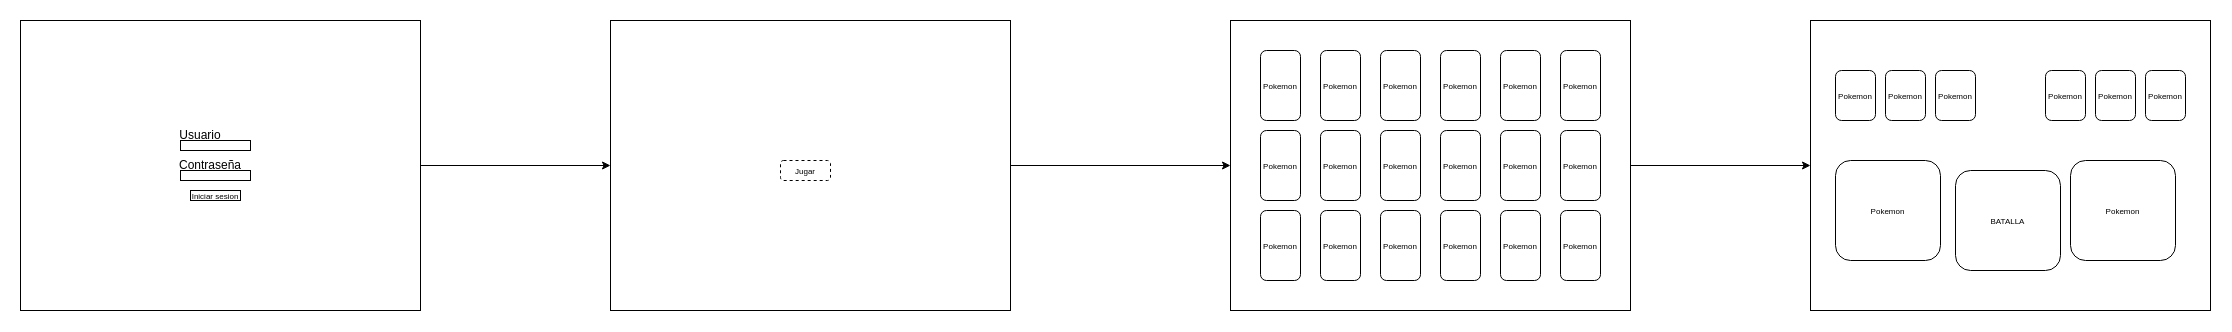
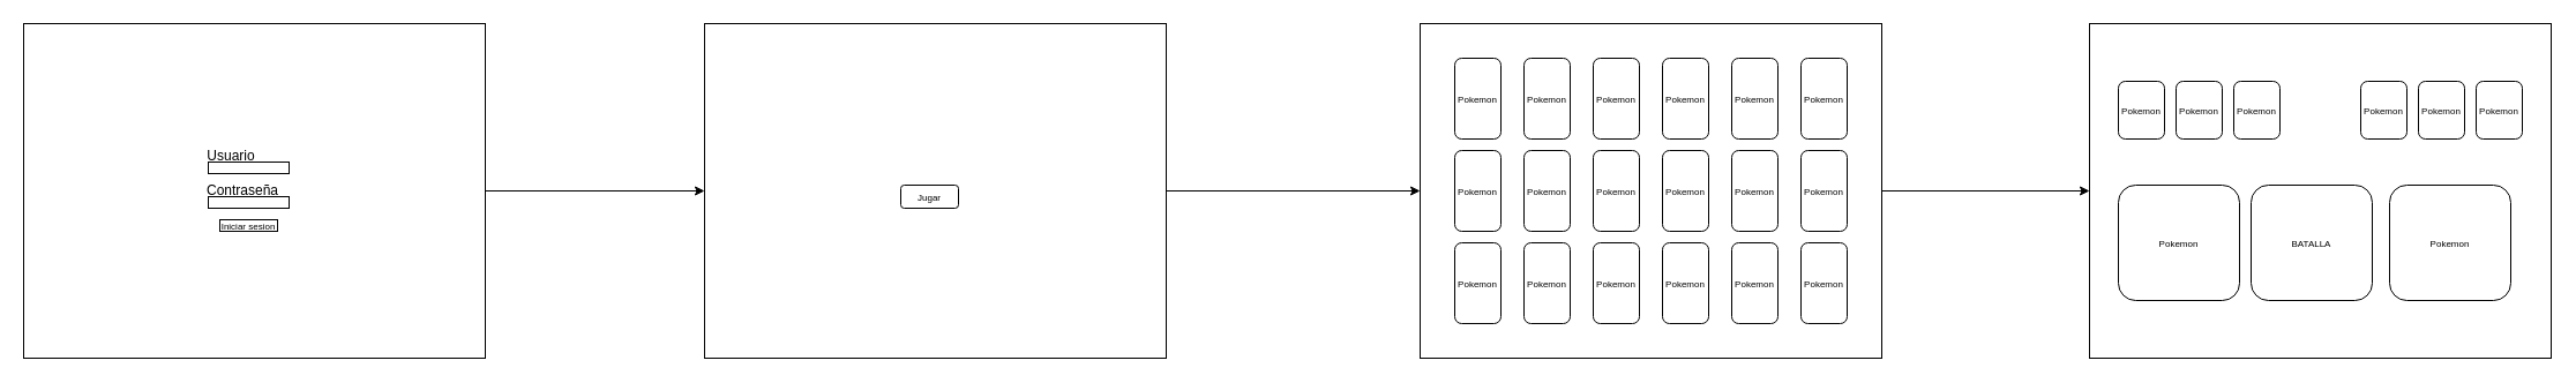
  <mxCell id="0" />
  <mxCell id="1" parent="0" />
  <mxCell id="2" style="edgeStyle=none;html=1;fontSize=8;" edge="1" parent="1" source="3" target="10"><mxGeometry relative="1" as="geometry" /></mxCell>
  <mxCell id="3" value="" style="rounded=0;whiteSpace=wrap;html=1;" vertex="1" parent="1"><mxGeometry x="20" y="20" width="400" height="290" as="geometry" /></mxCell>
  <mxCell id="4" value="Usuario" style="text;html=1;strokeColor=none;fillColor=none;align=center;verticalAlign=middle;whiteSpace=wrap;rounded=0;" vertex="1" parent="1"><mxGeometry x="170" y="120" width="60" height="30" as="geometry" /></mxCell>
  <mxCell id="5" value="" style="rounded=0;whiteSpace=wrap;html=1;" vertex="1" parent="1"><mxGeometry x="180" y="140" width="70" height="10" as="geometry" /></mxCell>
  <mxCell id="6" value="Contraseña" style="text;html=1;strokeColor=none;fillColor=none;align=center;verticalAlign=middle;whiteSpace=wrap;rounded=0;" vertex="1" parent="1"><mxGeometry x="180" y="150" width="60" height="30" as="geometry" /></mxCell>
  <mxCell id="7" value="" style="rounded=0;whiteSpace=wrap;html=1;" vertex="1" parent="1"><mxGeometry x="180" y="170" width="70" height="10" as="geometry" /></mxCell>
  <mxCell id="8" value="&lt;font style=&quot;font-size: 8px;&quot;&gt;Iniciar sesion&lt;/font&gt;" style="rounded=0;whiteSpace=wrap;html=1;" vertex="1" parent="1"><mxGeometry x="190" y="190" width="50" height="10" as="geometry" /></mxCell>
  <mxCell id="9" style="edgeStyle=none;html=1;fontSize=8;" edge="1" parent="1" source="10" target="13"><mxGeometry relative="1" as="geometry" /></mxCell>
  <mxCell id="10" value="" style="rounded=0;whiteSpace=wrap;html=1;" vertex="1" parent="1"><mxGeometry x="610" y="20" width="400" height="290" as="geometry" /></mxCell>
- <mxCell id="11" value="&lt;font style=&quot;font-size: 8px;&quot;&gt;Jugar&lt;br&gt;&lt;/font&gt;" style="rounded=1;whiteSpace=wrap;html=1;dashed=1;" vertex="1" parent="1"><mxGeometry x="780" y="160" width="50" height="20" as="geometry" /></mxCell>
+ <mxCell id="11" value="&lt;font style=&quot;font-size: 8px;&quot;&gt;Jugar&lt;br&gt;&lt;/font&gt;" style="rounded=1;whiteSpace=wrap;html=1;" vertex="1" parent="1"><mxGeometry x="780" y="160" width="50" height="20" as="geometry" /></mxCell>
  <mxCell id="12" style="edgeStyle=none;html=1;fontSize=8;" edge="1" parent="1" source="13" target="32"><mxGeometry relative="1" as="geometry" /></mxCell>
  <mxCell id="13" value="" style="rounded=0;whiteSpace=wrap;html=1;" vertex="1" parent="1"><mxGeometry x="1230" y="20" width="400" height="290" as="geometry" /></mxCell>
  <mxCell id="14" value="&lt;font style=&quot;font-size: 8px;&quot;&gt;Pokemon&lt;br&gt;&lt;/font&gt;" style="rounded=1;whiteSpace=wrap;html=1;" vertex="1" parent="1"><mxGeometry x="1260" y="50" width="40" height="70" as="geometry" /></mxCell>
  <mxCell id="15" value="&lt;font style=&quot;font-size: 8px;&quot;&gt;Pokemon&lt;br&gt;&lt;/font&gt;" style="rounded=1;whiteSpace=wrap;html=1;" vertex="1" parent="1"><mxGeometry x="1320" y="50" width="40" height="70" as="geometry" /></mxCell>
  <mxCell id="16" value="&lt;font style=&quot;font-size: 8px;&quot;&gt;Pokemon&lt;br&gt;&lt;/font&gt;" style="rounded=1;whiteSpace=wrap;html=1;" vertex="1" parent="1"><mxGeometry x="1380" y="50" width="40" height="70" as="geometry" /></mxCell>
  <mxCell id="17" value="&lt;font style=&quot;font-size: 8px;&quot;&gt;Pokemon&lt;br&gt;&lt;/font&gt;" style="rounded=1;whiteSpace=wrap;html=1;" vertex="1" parent="1"><mxGeometry x="1440" y="50" width="40" height="70" as="geometry" /></mxCell>
  <mxCell id="18" value="&lt;font style=&quot;font-size: 8px;&quot;&gt;Pokemon&lt;br&gt;&lt;/font&gt;" style="rounded=1;whiteSpace=wrap;html=1;" vertex="1" parent="1"><mxGeometry x="1500" y="50" width="40" height="70" as="geometry" /></mxCell>
  <mxCell id="19" value="&lt;font style=&quot;font-size: 8px;&quot;&gt;Pokemon&lt;br&gt;&lt;/font&gt;" style="rounded=1;whiteSpace=wrap;html=1;" vertex="1" parent="1"><mxGeometry x="1560" y="50" width="40" height="70" as="geometry" /></mxCell>
  <mxCell id="20" value="&lt;font style=&quot;font-size: 8px;&quot;&gt;Pokemon&lt;br&gt;&lt;/font&gt;" style="rounded=1;whiteSpace=wrap;html=1;" vertex="1" parent="1"><mxGeometry x="1260" y="130" width="40" height="70" as="geometry" /></mxCell>
  <mxCell id="21" value="&lt;font style=&quot;font-size: 8px;&quot;&gt;Pokemon&lt;br&gt;&lt;/font&gt;" style="rounded=1;whiteSpace=wrap;html=1;" vertex="1" parent="1"><mxGeometry x="1320" y="130" width="40" height="70" as="geometry" /></mxCell>
  <mxCell id="22" value="&lt;font style=&quot;font-size: 8px;&quot;&gt;Pokemon&lt;br&gt;&lt;/font&gt;" style="rounded=1;whiteSpace=wrap;html=1;" vertex="1" parent="1"><mxGeometry x="1380" y="130" width="40" height="70" as="geometry" /></mxCell>
  <mxCell id="23" value="&lt;font style=&quot;font-size: 8px;&quot;&gt;Pokemon&lt;br&gt;&lt;/font&gt;" style="rounded=1;whiteSpace=wrap;html=1;" vertex="1" parent="1"><mxGeometry x="1440" y="130" width="40" height="70" as="geometry" /></mxCell>
  <mxCell id="24" value="&lt;font style=&quot;font-size: 8px;&quot;&gt;Pokemon&lt;br&gt;&lt;/font&gt;" style="rounded=1;whiteSpace=wrap;html=1;" vertex="1" parent="1"><mxGeometry x="1500" y="130" width="40" height="70" as="geometry" /></mxCell>
  <mxCell id="25" value="&lt;font style=&quot;font-size: 8px;&quot;&gt;Pokemon&lt;br&gt;&lt;/font&gt;" style="rounded=1;whiteSpace=wrap;html=1;" vertex="1" parent="1"><mxGeometry x="1560" y="130" width="40" height="70" as="geometry" /></mxCell>
  <mxCell id="26" value="&lt;font style=&quot;font-size: 8px;&quot;&gt;Pokemon&lt;br&gt;&lt;/font&gt;" style="rounded=1;whiteSpace=wrap;html=1;" vertex="1" parent="1"><mxGeometry x="1260" y="210" width="40" height="70" as="geometry" /></mxCell>
  <mxCell id="27" value="&lt;font style=&quot;font-size: 8px;&quot;&gt;Pokemon&lt;br&gt;&lt;/font&gt;" style="rounded=1;whiteSpace=wrap;html=1;" vertex="1" parent="1"><mxGeometry x="1320" y="210" width="40" height="70" as="geometry" /></mxCell>
  <mxCell id="28" value="&lt;font style=&quot;font-size: 8px;&quot;&gt;Pokemon&lt;br&gt;&lt;/font&gt;" style="rounded=1;whiteSpace=wrap;html=1;" vertex="1" parent="1"><mxGeometry x="1380" y="210" width="40" height="70" as="geometry" /></mxCell>
  <mxCell id="29" value="&lt;font style=&quot;font-size: 8px;&quot;&gt;Pokemon&lt;br&gt;&lt;/font&gt;" style="rounded=1;whiteSpace=wrap;html=1;" vertex="1" parent="1"><mxGeometry x="1440" y="210" width="40" height="70" as="geometry" /></mxCell>
  <mxCell id="30" value="&lt;font style=&quot;font-size: 8px;&quot;&gt;Pokemon&lt;br&gt;&lt;/font&gt;" style="rounded=1;whiteSpace=wrap;html=1;" vertex="1" parent="1"><mxGeometry x="1500" y="210" width="40" height="70" as="geometry" /></mxCell>
  <mxCell id="31" value="&lt;font style=&quot;font-size: 8px;&quot;&gt;Pokemon&lt;br&gt;&lt;/font&gt;" style="rounded=1;whiteSpace=wrap;html=1;" vertex="1" parent="1"><mxGeometry x="1560" y="210" width="40" height="70" as="geometry" /></mxCell>
  <mxCell id="32" value="" style="rounded=0;whiteSpace=wrap;html=1;" vertex="1" parent="1"><mxGeometry x="1810" y="20" width="400" height="290" as="geometry" /></mxCell>
  <mxCell id="33" value="&lt;font style=&quot;font-size: 8px;&quot;&gt;Pokemon&lt;br&gt;&lt;/font&gt;" style="rounded=1;whiteSpace=wrap;html=1;" vertex="1" parent="1"><mxGeometry x="1835" y="70" width="40" height="50" as="geometry" /></mxCell>
  <mxCell id="34" value="&lt;font style=&quot;font-size: 8px;&quot;&gt;Pokemon&lt;br&gt;&lt;/font&gt;" style="rounded=1;whiteSpace=wrap;html=1;" vertex="1" parent="1"><mxGeometry x="1885" y="70" width="40" height="50" as="geometry" /></mxCell>
  <mxCell id="35" value="&lt;font style=&quot;font-size: 8px;&quot;&gt;Pokemon&lt;br&gt;&lt;/font&gt;" style="rounded=1;whiteSpace=wrap;html=1;" vertex="1" parent="1"><mxGeometry x="1935" y="70" width="40" height="50" as="geometry" /></mxCell>
  <mxCell id="36" value="&lt;font style=&quot;font-size: 8px;&quot;&gt;Pokemon&lt;br&gt;&lt;/font&gt;" style="rounded=1;whiteSpace=wrap;html=1;" vertex="1" parent="1"><mxGeometry x="2045" y="70" width="40" height="50" as="geometry" /></mxCell>
  <mxCell id="37" value="&lt;font style=&quot;font-size: 8px;&quot;&gt;Pokemon&lt;br&gt;&lt;/font&gt;" style="rounded=1;whiteSpace=wrap;html=1;" vertex="1" parent="1"><mxGeometry x="2095" y="70" width="40" height="50" as="geometry" /></mxCell>
  <mxCell id="38" value="&lt;font style=&quot;font-size: 8px;&quot;&gt;Pokemon&lt;br&gt;&lt;/font&gt;" style="rounded=1;whiteSpace=wrap;html=1;" vertex="1" parent="1"><mxGeometry x="2145" y="70" width="40" height="50" as="geometry" /></mxCell>
  <mxCell id="39" value="&lt;font style=&quot;font-size: 8px;&quot;&gt;Pokemon&lt;br&gt;&lt;/font&gt;" style="rounded=1;whiteSpace=wrap;html=1;" vertex="1" parent="1"><mxGeometry x="1835" y="160" width="105" height="100" as="geometry" /></mxCell>
  <mxCell id="40" value="&lt;font style=&quot;font-size: 8px;&quot;&gt;Pokemon&lt;br&gt;&lt;/font&gt;" style="rounded=1;whiteSpace=wrap;html=1;" vertex="1" parent="1"><mxGeometry x="2070" y="160" width="105" height="100" as="geometry" /></mxCell>
- <mxCell id="41" value="&lt;font style=&quot;font-size: 8px;&quot;&gt;BATALLA&lt;br&gt;&lt;/font&gt;" style="rounded=1;whiteSpace=wrap;html=1;" vertex="1" parent="1"><mxGeometry x="1955" y="170" width="105" height="100" as="geometry" /></mxCell>
+ <mxCell id="41" value="&lt;font style=&quot;font-size: 8px;&quot;&gt;BATALLA&lt;br&gt;&lt;/font&gt;" style="rounded=1;whiteSpace=wrap;html=1;" vertex="1" parent="1"><mxGeometry x="1950" y="160" width="105" height="100" as="geometry" /></mxCell>
